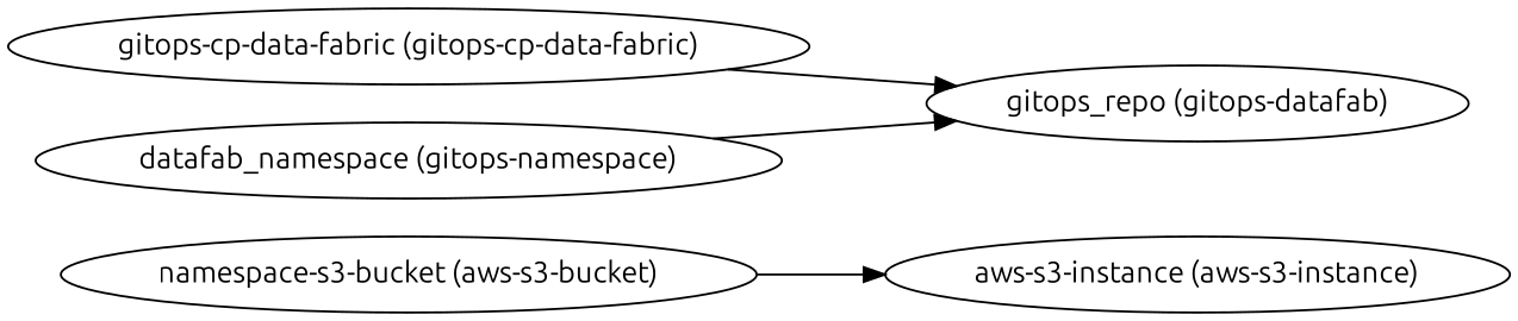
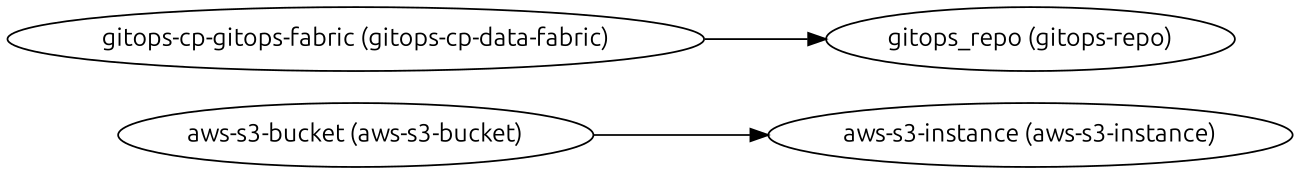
  digraph {
    fontname=Ubuntu
    rankdir=LR
    node [fontname=Ubuntu]
    edge [fontname=Ubuntu]
-   "aws-s3-bucket (aws-s3-bucket)" [label="namespace-s3-bucket (aws-s3-bucket)"]
+   "aws-s3-bucket (aws-s3-bucket)"
    "aws-s3-instance (aws-s3-instance)"
-   "gitops-cp-data-fabric (gitops-cp-data-fabric)"
-   "gitops_repo (gitops-repo)" [label="gitops_repo (gitops-datafab)"]
-   "datafab_namespace (gitops-namespace)"
+   "gitops-cp-data-fabric (gitops-cp-data-fabric)" [label="gitops-cp-gitops-fabric (gitops-cp-data-fabric)"]
+   "gitops_repo (gitops-repo)"
    "aws-s3-bucket (aws-s3-bucket)" -> "aws-s3-instance (aws-s3-instance)"
    "gitops-cp-data-fabric (gitops-cp-data-fabric)" -> "gitops_repo (gitops-repo)"
-   "datafab_namespace (gitops-namespace)" -> "gitops_repo (gitops-repo)"
  }
